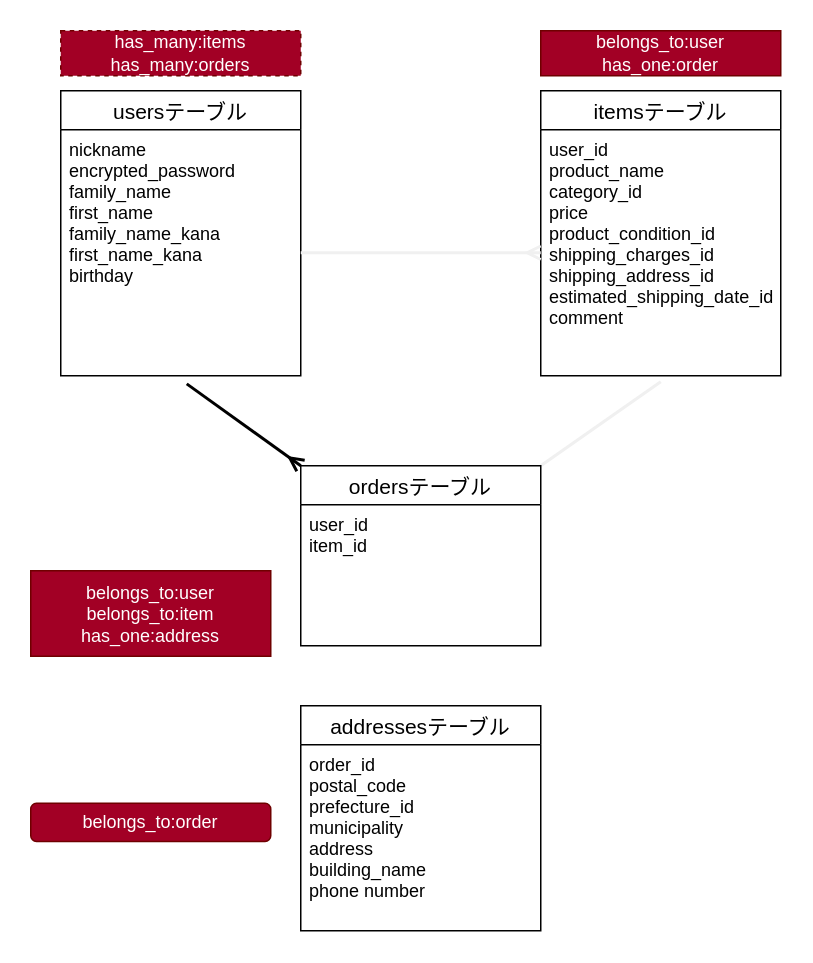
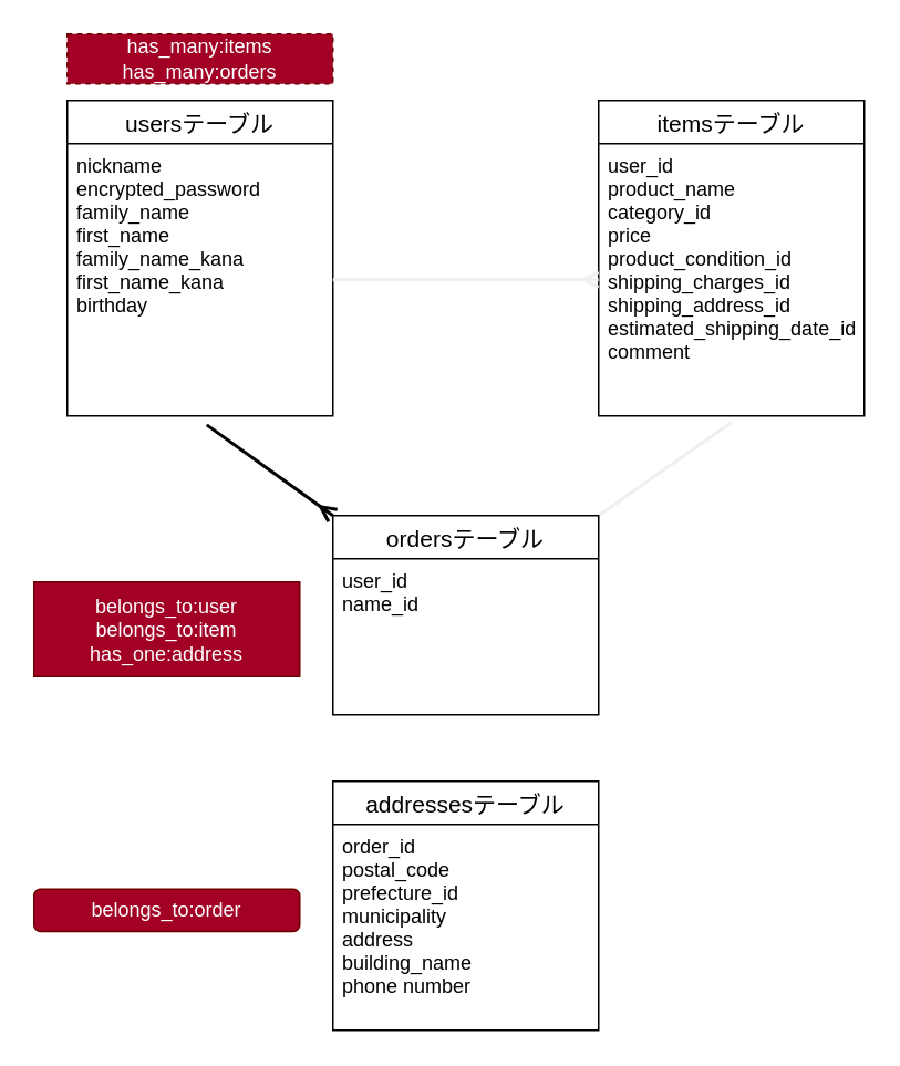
  <mxCell id="0" />
  <mxCell id="1" parent="0" />
  <mxCell id="2" style="edgeStyle=none;rounded=0;orthogonalLoop=1;jettySize=auto;html=1;exitX=1;exitY=0;exitDx=0;exitDy=0;entryX=0.5;entryY=1.024;entryDx=0;entryDy=0;entryPerimeter=0;endArrow=none;endFill=0;strokeColor=#f0f0f0;strokeWidth=2;" parent="1" source="13" target="11" edge="1"><mxGeometry relative="1" as="geometry" /></mxCell>
  <mxCell id="3" style="edgeStyle=none;rounded=0;orthogonalLoop=1;jettySize=auto;html=1;exitX=0.525;exitY=1.033;exitDx=0;exitDy=0;entryX=0;entryY=0;entryDx=0;entryDy=0;endArrow=ERmany;endFill=0;exitPerimeter=0;strokeWidth=2;" parent="1" source="9" target="13" edge="1"><mxGeometry relative="1" as="geometry"><mxPoint x="122.08" y="182.992" as="sourcePoint" /></mxGeometry></mxCell>
  <mxCell id="4" value="has_many:items&lt;br&gt;has_many:orders" style="whiteSpace=wrap;html=1;align=center;fillColor=#a20025;strokeColor=#6F0000;fontColor=#ffffff;dashed=1;" parent="1" vertex="1"><mxGeometry x="40" y="20" width="160" height="30" as="geometry" /></mxCell>
- <mxCell id="5" value="belongs_to:user&lt;br&gt;has_one:order" style="whiteSpace=wrap;html=1;align=center;fillColor=#a20025;strokeColor=#6F0000;fontColor=#ffffff;" parent="1" vertex="1"><mxGeometry x="360" y="20" width="160" height="30" as="geometry" /></mxCell>
- <mxCell id="6" value="belongs_to:user&lt;br&gt;belongs_to:item&lt;br&gt;has_one:address" style="whiteSpace=wrap;html=1;align=center;fillColor=#a20025;strokeColor=#6F0000;fontColor=#ffffff;" parent="1" vertex="1"><mxGeometry x="20" y="380" width="160" height="57" as="geometry" /></mxCell>
+ <mxCell id="6" value="belongs_to:user&lt;br&gt;belongs_to:item&lt;br&gt;has_one:address" style="whiteSpace=wrap;html=1;align=center;fillColor=#a20025;strokeColor=#6F0000;fontColor=#ffffff;" parent="1" vertex="1"><mxGeometry x="20" y="350" width="160" height="57" as="geometry" /></mxCell>
  <mxCell id="7" value="belongs_to:order" style="whiteSpace=wrap;html=1;align=center;fillColor=#a20025;strokeColor=#6F0000;fontColor=#ffffff;rounded=1;" parent="1" vertex="1"><mxGeometry x="20" y="535" width="160" height="25.5" as="geometry" /></mxCell>
  <mxCell id="8" value="usersテーブル" style="swimlane;fontStyle=0;childLayout=stackLayout;horizontal=1;startSize=26;horizontalStack=0;resizeParent=1;resizeParentMax=0;resizeLast=0;collapsible=1;marginBottom=0;align=center;fontSize=14;" parent="1" vertex="1"><mxGeometry x="40" y="60" width="160" height="190" as="geometry" /></mxCell>
  <mxCell id="9" value="nickname&#10;encrypted_password&#10;family_name&#10;first_name&#10;family_name_kana&#10;first_name_kana&#10;birthday&#10;" style="text;strokeColor=none;fillColor=none;spacingLeft=4;spacingRight=4;overflow=hidden;rotatable=0;points=[[0,0.5],[1,0.5]];portConstraint=eastwest;fontSize=12;" parent="8" vertex="1"><mxGeometry y="26" width="160" height="164" as="geometry" /></mxCell>
  <mxCell id="10" value="itemsテーブル" style="swimlane;fontStyle=0;childLayout=stackLayout;horizontal=1;startSize=26;horizontalStack=0;resizeParent=1;resizeParentMax=0;resizeLast=0;collapsible=1;marginBottom=0;align=center;fontSize=14;" parent="1" vertex="1"><mxGeometry x="360" y="60" width="160" height="190" as="geometry" /></mxCell>
  <mxCell id="11" value="user_id&#10;product_name&#10;category_id&#10;price&#10;product_condition_id&#10;shipping_charges_id&#10;shipping_address_id&#10;estimated_shipping_date_id&#10;comment" style="text;strokeColor=none;fillColor=none;spacingLeft=4;spacingRight=4;overflow=hidden;rotatable=0;points=[[0,0.5],[1,0.5]];portConstraint=eastwest;fontSize=12;" parent="10" vertex="1"><mxGeometry y="26" width="160" height="164" as="geometry" /></mxCell>
  <mxCell id="12" style="edgeStyle=none;rounded=0;orthogonalLoop=1;jettySize=auto;html=1;exitX=1;exitY=0.5;exitDx=0;exitDy=0;entryX=0;entryY=0.5;entryDx=0;entryDy=0;endArrow=ERmany;endFill=0;strokeColor=#f0f0f0;strokeWidth=2;" parent="1" source="9" target="11" edge="1"><mxGeometry relative="1" as="geometry" /></mxCell>
  <mxCell id="13" value="ordersテーブル" style="swimlane;fontStyle=0;childLayout=stackLayout;horizontal=1;startSize=26;horizontalStack=0;resizeParent=1;resizeParentMax=0;resizeLast=0;collapsible=1;marginBottom=0;align=center;fontSize=14;" parent="1" vertex="1"><mxGeometry x="200" y="310" width="160" height="120" as="geometry" /></mxCell>
- <mxCell id="14" value="user_id&#10;item_id" style="text;strokeColor=none;fillColor=none;spacingLeft=4;spacingRight=4;overflow=hidden;rotatable=0;points=[[0,0.5],[1,0.5]];portConstraint=eastwest;fontSize=12;" parent="13" vertex="1"><mxGeometry y="26" width="160" height="94" as="geometry" /></mxCell>
+ <mxCell id="14" value="user_id&#10;name_id" style="text;strokeColor=none;fillColor=none;spacingLeft=4;spacingRight=4;overflow=hidden;rotatable=0;points=[[0,0.5],[1,0.5]];portConstraint=eastwest;fontSize=12;" parent="13" vertex="1"><mxGeometry y="26" width="160" height="94" as="geometry" /></mxCell>
  <mxCell id="15" value="addressesテーブル" style="swimlane;fontStyle=0;childLayout=stackLayout;horizontal=1;startSize=26;horizontalStack=0;resizeParent=1;resizeParentMax=0;resizeLast=0;collapsible=1;marginBottom=0;align=center;fontSize=14;" parent="1" vertex="1"><mxGeometry x="200" y="470" width="160" height="150" as="geometry" /></mxCell>
  <mxCell id="16" value="order_id&#10;postal_code&#10;prefecture_id&#10;municipality&#10;address&#10;building_name&#10;phone number" style="text;strokeColor=none;fillColor=none;spacingLeft=4;spacingRight=4;overflow=hidden;rotatable=0;points=[[0,0.5],[1,0.5]];portConstraint=eastwest;fontSize=12;" parent="15" vertex="1"><mxGeometry y="26" width="160" height="124" as="geometry" /></mxCell>
